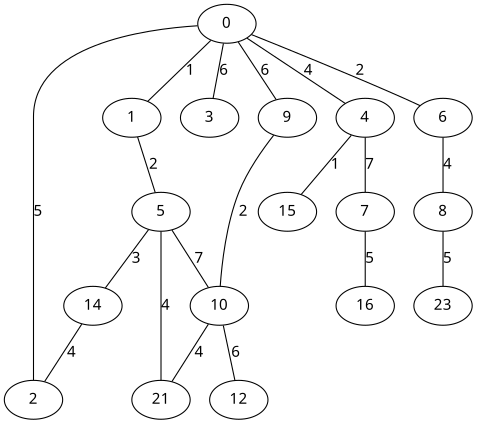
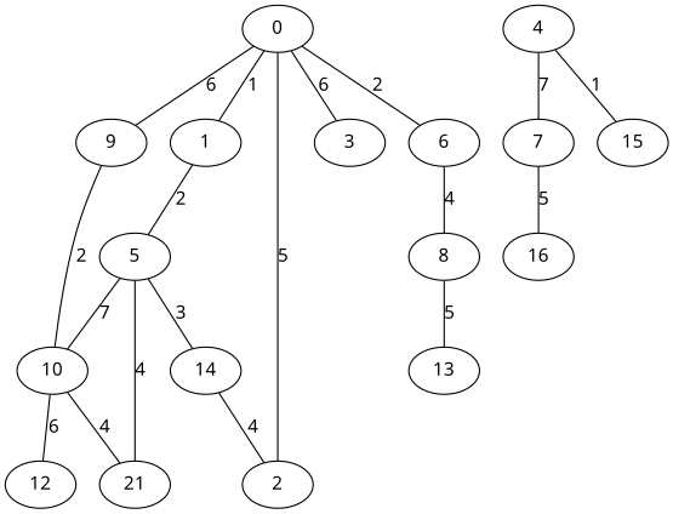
  graph {
    fontname="Noto Sans"
    node [fontname="Noto Sans" habit=1 x=7 y=6]
    edge [fontname="Noto Sans" weight=4]
    0 [x=5]
    1 [habit=7 x=6 y=8]
    2 [habit=8 y=7]
    3 [habit=7 x=4 y=9]
    4 [habit=5 x=4 y=5]
    6 [habit=3 x=4 y=7]
    9 [habit=3 y=5]
    5 [y=9]
    7 [habit=9 x=6 y=3]
    15 [habit=7 x=3 y=4]
    8 [base=1 x=3]
    16 [habit=2 x=6 y=1]
    10 [habit=9 x=8]
    14 [habit=8 y=10]
    n15 [base=2 habit=3 label=21 x=9 y=8]
    12 [habit=6 x=10 y=5]
-   13 [habit=5 x=1 y=7 label=23]
+   13 [habit=5 x=1 y=7]
    0 -- 1 [label=1 weight=1]
    0 -- 2 [label=5 weight=5]
    0 -- 3 [label=6 weight=6]
-   0 -- 4 [label=4]
    0 -- 6 [label=2 weight=2]
    0 -- 9 [label=6 weight=6]
    1 -- 5 [label=2 weight=2]
    4 -- 7 [label=7 weight=7]
    4 -- 15 [label=1 weight=1]
    6 -- 8 [label=4]
    9 -- 10 [label=2 weight=2]
    5 -- 10 [label=7 weight=7]
    5 -- 14 [label=3 weight=3]
    7 -- 16 [label=5 weight=5]
    8 -- 13 [label=5 weight=5]
    10 -- n15 [label=4]
    10 -- 12 [label=6 weight=6]
    14 -- 2 [label=4]
    n15 -- 5 [label=4]
  }
